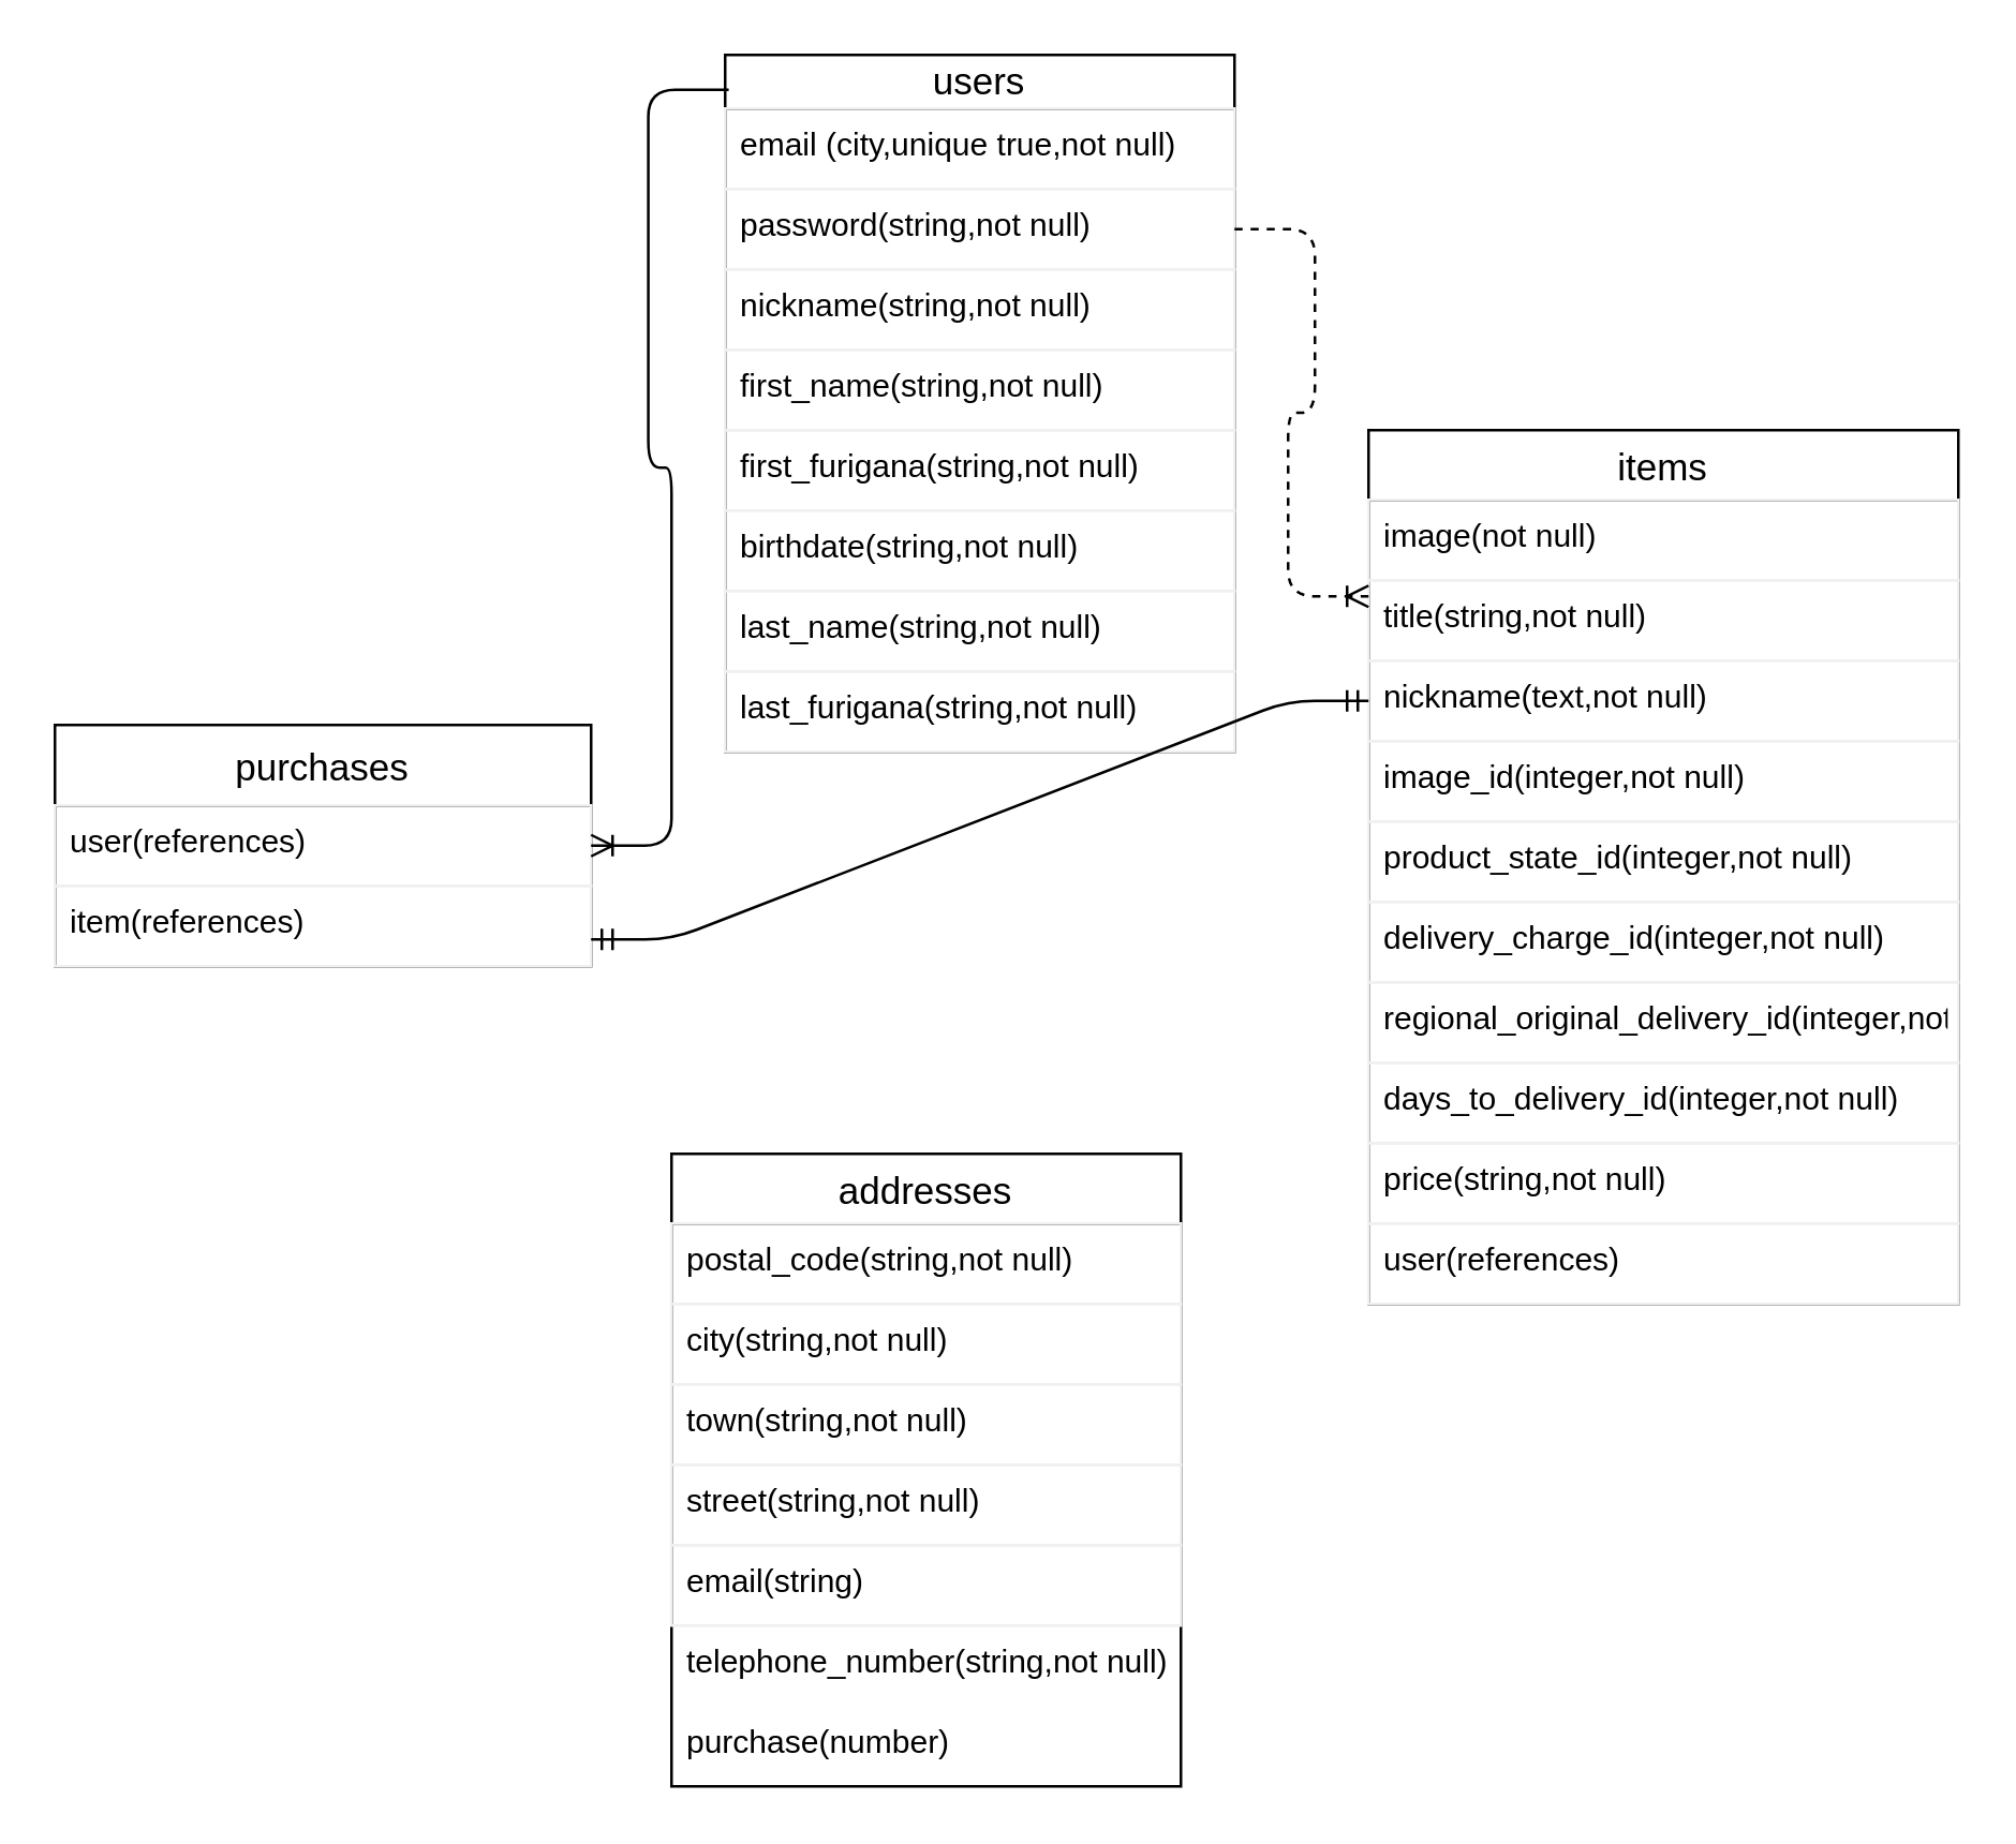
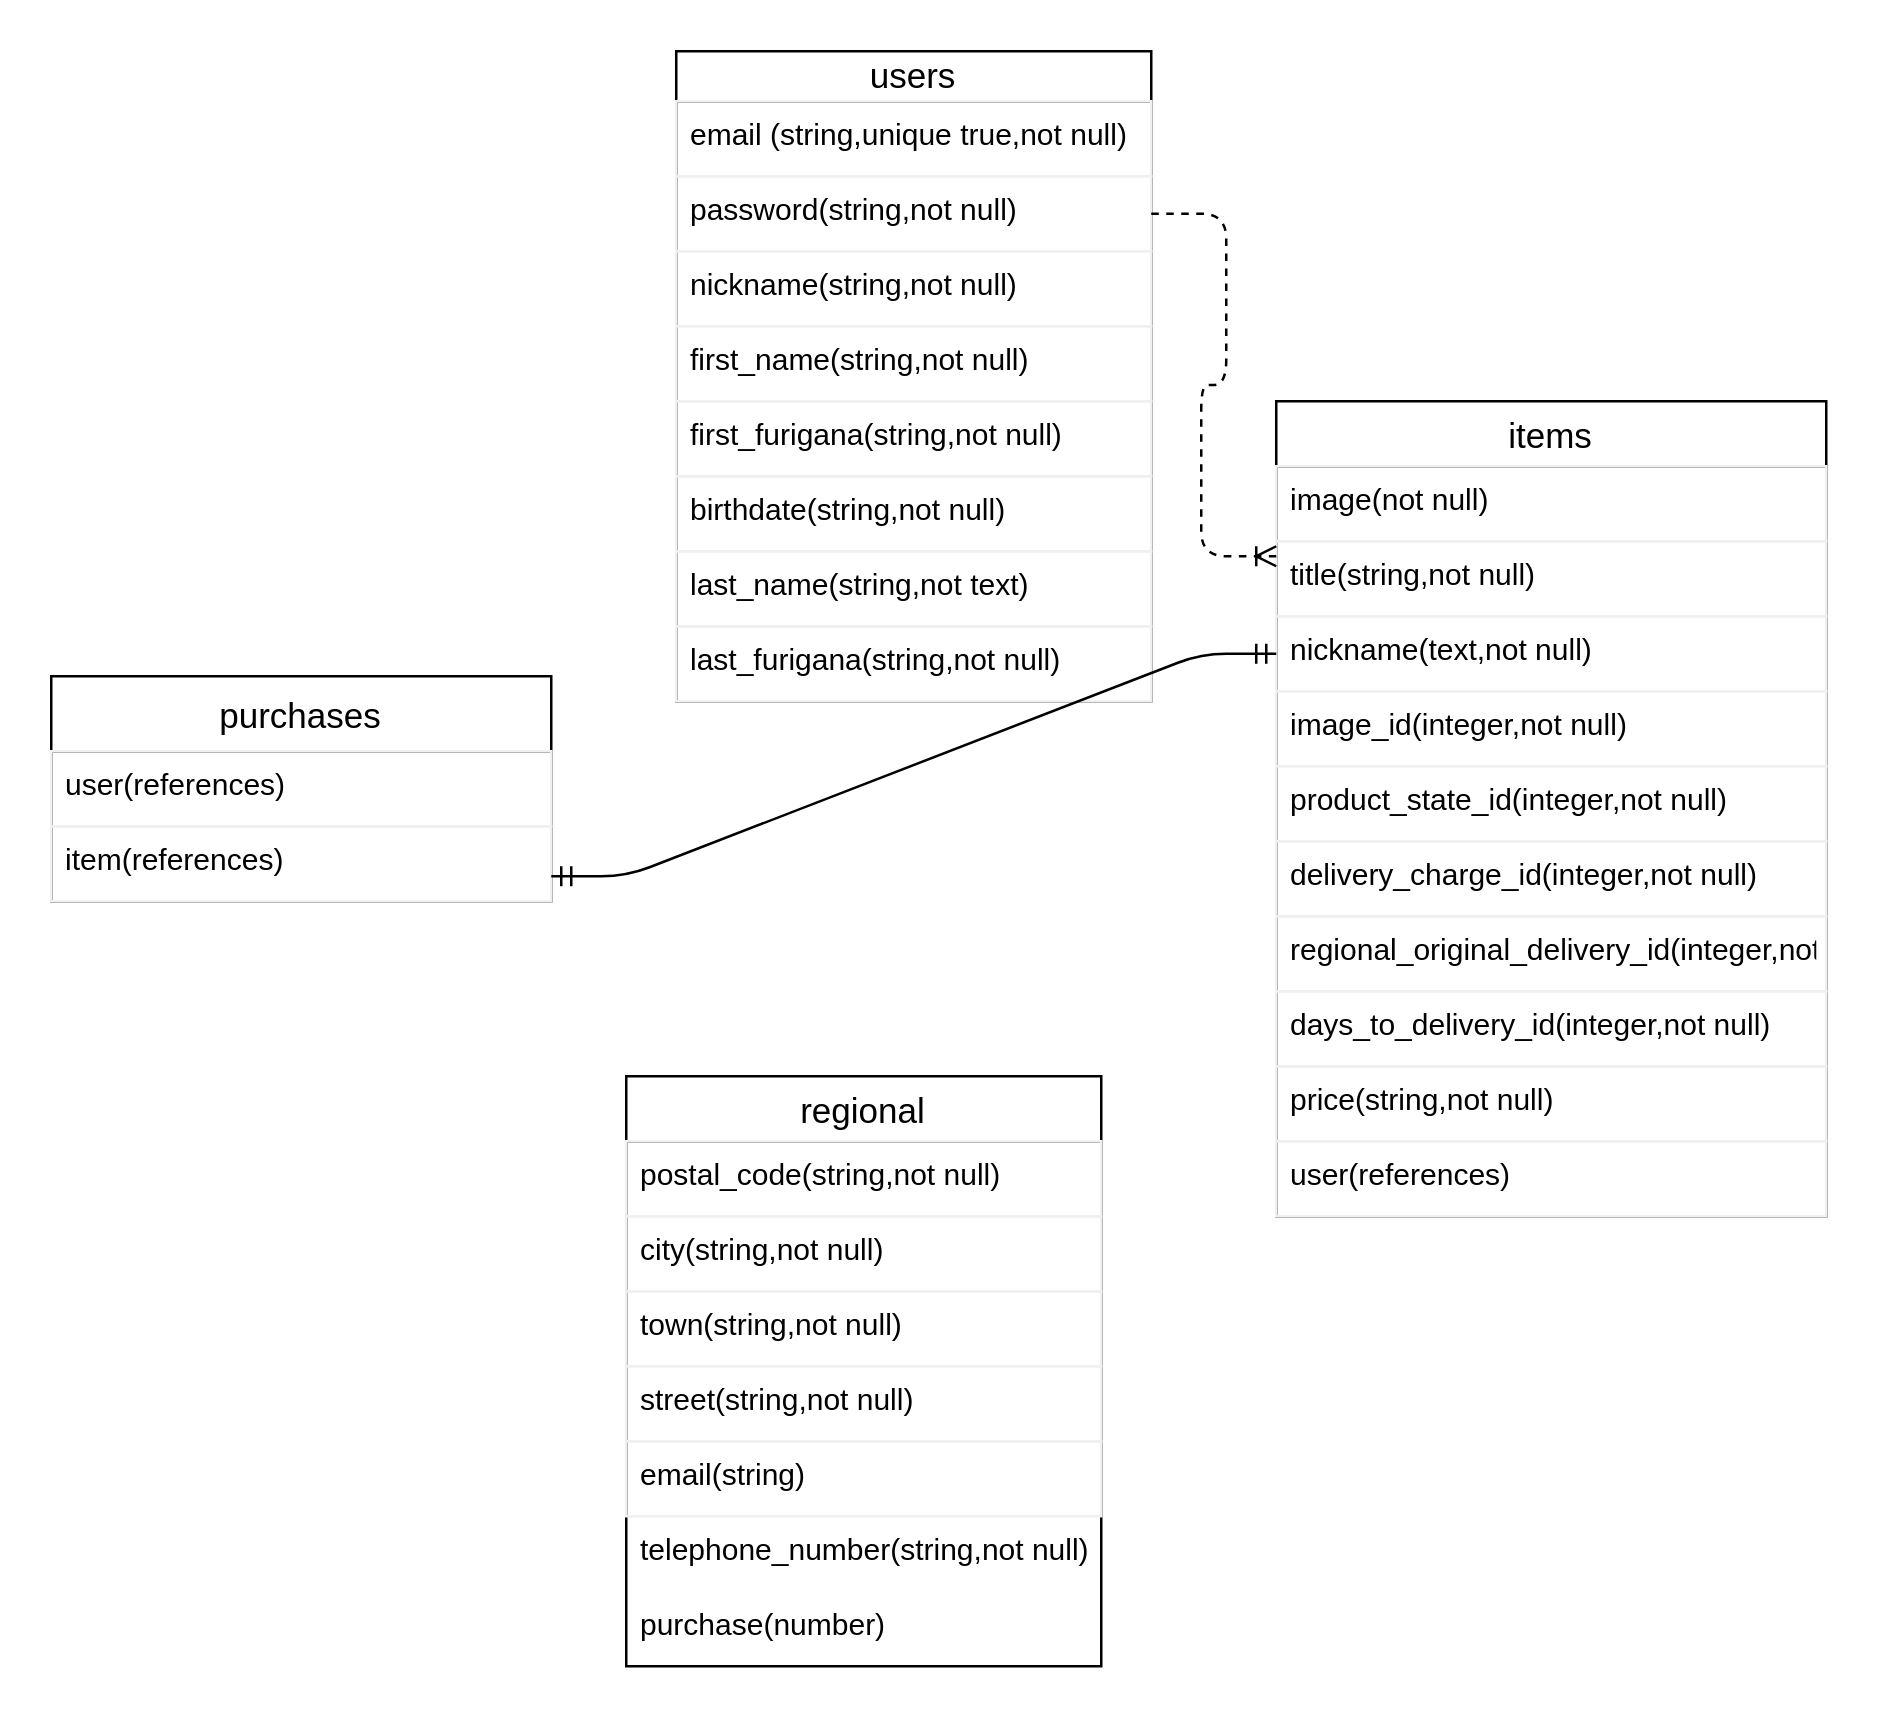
  <mxCell id="0" />
  <mxCell id="1" parent="0" />
  <mxCell id="2" value="users" style="swimlane;fontStyle=0;childLayout=stackLayout;horizontal=1;startSize=20;horizontalStack=0;resizeParent=1;resizeParentMax=0;resizeLast=0;collapsible=1;marginBottom=0;align=center;fontSize=14;verticalAlign=bottom;" parent="1" vertex="1"><mxGeometry x="270" y="20" width="190" height="260" as="geometry" /></mxCell>
- <mxCell id="3" value="email (city,unique true,not null)" style="text;fillColor=none;spacingLeft=4;spacingRight=4;overflow=hidden;rotatable=0;points=[[0,0.5],[1,0.5]];portConstraint=eastwest;fontSize=12;strokeColor=#f0f0f0;" parent="2" vertex="1"><mxGeometry y="20" width="190" height="30" as="geometry" /></mxCell>
+ <mxCell id="3" value="email (string,unique true,not null)" style="text;fillColor=none;spacingLeft=4;spacingRight=4;overflow=hidden;rotatable=0;points=[[0,0.5],[1,0.5]];portConstraint=eastwest;fontSize=12;strokeColor=#f0f0f0;" parent="2" vertex="1"><mxGeometry y="20" width="190" height="30" as="geometry" /></mxCell>
  <mxCell id="4" value="password(string,not null)" style="text;fillColor=none;spacingLeft=4;spacingRight=4;overflow=hidden;rotatable=0;points=[[0,0.5],[1,0.5]];portConstraint=eastwest;fontSize=12;strokeColor=#f0f0f0;" parent="2" vertex="1"><mxGeometry y="50" width="190" height="30" as="geometry" /></mxCell>
  <mxCell id="5" value="nickname(string,not null)" style="text;fillColor=none;spacingLeft=4;spacingRight=4;overflow=hidden;rotatable=0;points=[[0,0.5],[1,0.5]];portConstraint=eastwest;fontSize=12;strokeColor=#f0f0f0;" parent="2" vertex="1"><mxGeometry y="80" width="190" height="30" as="geometry" /></mxCell>
  <mxCell id="6" value="first_name(string,not null)" style="text;fillColor=none;spacingLeft=4;spacingRight=4;overflow=hidden;rotatable=0;points=[[0,0.5],[1,0.5]];portConstraint=eastwest;fontSize=12;strokeColor=#f0f0f0;" parent="2" vertex="1"><mxGeometry y="110" width="190" height="30" as="geometry" /></mxCell>
  <mxCell id="7" value="first_furigana(string,not null)" style="text;fillColor=none;spacingLeft=4;spacingRight=4;overflow=hidden;rotatable=0;points=[[0,0.5],[1,0.5]];portConstraint=eastwest;fontSize=12;strokeColor=#f0f0f0;" parent="2" vertex="1"><mxGeometry y="140" width="190" height="30" as="geometry" /></mxCell>
  <mxCell id="8" value="birthdate(string,not null)" style="text;fillColor=none;spacingLeft=4;spacingRight=4;overflow=hidden;rotatable=0;points=[[0,0.5],[1,0.5]];portConstraint=eastwest;fontSize=12;strokeColor=#f0f0f0;" parent="2" vertex="1"><mxGeometry y="170" width="190" height="30" as="geometry" /></mxCell>
- <mxCell id="9" value="last_name(string,not null)" style="text;fillColor=none;spacingLeft=4;spacingRight=4;overflow=hidden;rotatable=0;points=[[0,0.5],[1,0.5]];portConstraint=eastwest;fontSize=12;strokeColor=#f0f0f0;" vertex="1" parent="2"><mxGeometry y="200" width="190" height="30" as="geometry" /></mxCell>
+ <mxCell id="9" value="last_name(string,not text)" style="text;fillColor=none;spacingLeft=4;spacingRight=4;overflow=hidden;rotatable=0;points=[[0,0.5],[1,0.5]];portConstraint=eastwest;fontSize=12;strokeColor=#f0f0f0;" vertex="1" parent="2"><mxGeometry y="200" width="190" height="30" as="geometry" /></mxCell>
  <mxCell id="10" value="last_furigana(string,not null)" style="text;fillColor=none;spacingLeft=4;spacingRight=4;overflow=hidden;rotatable=0;points=[[0,0.5],[1,0.5]];portConstraint=eastwest;fontSize=12;strokeColor=#f0f0f0;" vertex="1" parent="2"><mxGeometry y="230" width="190" height="30" as="geometry" /></mxCell>
  <mxCell id="11" value="items" style="swimlane;fontStyle=0;childLayout=stackLayout;horizontal=1;startSize=26;horizontalStack=0;resizeParent=1;resizeParentMax=0;resizeLast=0;collapsible=1;marginBottom=0;align=center;fontSize=14;" parent="1" vertex="1"><mxGeometry x="510" y="160" width="220" height="326" as="geometry" /></mxCell>
  <mxCell id="12" value="image(not null)" style="text;fillColor=none;spacingLeft=4;spacingRight=4;overflow=hidden;rotatable=0;points=[[0,0.5],[1,0.5]];portConstraint=eastwest;fontSize=12;strokeColor=#f0f0f0;" parent="11" vertex="1"><mxGeometry y="26" width="220" height="30" as="geometry" /></mxCell>
  <mxCell id="13" value="title(string,not null)" style="text;fillColor=none;spacingLeft=4;spacingRight=4;overflow=hidden;rotatable=0;points=[[0,0.5],[1,0.5]];portConstraint=eastwest;fontSize=12;strokeColor=#f0f0f0;" parent="11" vertex="1"><mxGeometry y="56" width="220" height="30" as="geometry" /></mxCell>
  <mxCell id="14" value="nickname(text,not null)" style="text;fillColor=none;spacingLeft=4;spacingRight=4;overflow=hidden;rotatable=0;points=[[0,0.5],[1,0.5]];portConstraint=eastwest;fontSize=12;strokeColor=#f0f0f0;" parent="11" vertex="1"><mxGeometry y="86" width="220" height="30" as="geometry" /></mxCell>
  <mxCell id="15" value="image_id(integer,not null)" style="text;fillColor=none;spacingLeft=4;spacingRight=4;overflow=hidden;rotatable=0;points=[[0,0.5],[1,0.5]];portConstraint=eastwest;fontSize=12;strokeColor=#f0f0f0;" parent="11" vertex="1"><mxGeometry y="116" width="220" height="30" as="geometry" /></mxCell>
  <mxCell id="16" value="product_state_id(integer,not null)" style="text;fillColor=none;spacingLeft=4;spacingRight=4;overflow=hidden;rotatable=0;points=[[0,0.5],[1,0.5]];portConstraint=eastwest;fontSize=12;strokeColor=#f0f0f0;" parent="11" vertex="1"><mxGeometry y="146" width="220" height="30" as="geometry" /></mxCell>
  <mxCell id="17" value="delivery_charge_id(integer,not null)" style="text;fillColor=none;spacingLeft=4;spacingRight=4;overflow=hidden;rotatable=0;points=[[0,0.5],[1,0.5]];portConstraint=eastwest;fontSize=12;strokeColor=#f0f0f0;" parent="11" vertex="1"><mxGeometry y="176" width="220" height="30" as="geometry" /></mxCell>
  <mxCell id="18" value="regional_original_delivery_id(integer,not null)" style="text;fillColor=none;spacingLeft=4;spacingRight=4;overflow=hidden;rotatable=0;points=[[0,0.5],[1,0.5]];portConstraint=eastwest;fontSize=12;strokeColor=#f0f0f0;" parent="11" vertex="1"><mxGeometry y="206" width="220" height="30" as="geometry" /></mxCell>
  <mxCell id="19" value="days_to_delivery_id(integer,not null)" style="text;fillColor=none;spacingLeft=4;spacingRight=4;overflow=hidden;rotatable=0;points=[[0,0.5],[1,0.5]];portConstraint=eastwest;fontSize=12;strokeColor=#f0f0f0;" parent="11" vertex="1"><mxGeometry y="236" width="220" height="30" as="geometry" /></mxCell>
  <mxCell id="20" value="price(string,not null)" style="text;fillColor=none;spacingLeft=4;spacingRight=4;overflow=hidden;rotatable=0;points=[[0,0.5],[1,0.5]];portConstraint=eastwest;fontSize=12;strokeColor=#f0f0f0;" parent="11" vertex="1"><mxGeometry y="266" width="220" height="30" as="geometry" /></mxCell>
  <mxCell id="21" value="user(references)" style="text;fillColor=none;spacingLeft=4;spacingRight=4;overflow=hidden;rotatable=0;points=[[0,0.5],[1,0.5]];portConstraint=eastwest;fontSize=12;strokeColor=#f0f0f0;" parent="11" vertex="1"><mxGeometry y="296" width="220" height="30" as="geometry" /></mxCell>
  <mxCell id="22" value="purchases" style="swimlane;fontStyle=0;childLayout=stackLayout;horizontal=1;startSize=30;horizontalStack=0;resizeParent=1;resizeParentMax=0;resizeLast=0;collapsible=1;marginBottom=0;align=center;fontSize=14;" parent="1" vertex="1"><mxGeometry x="20" y="270" width="200" height="90" as="geometry" /></mxCell>
  <mxCell id="23" value="user(references)" style="text;fillColor=none;spacingLeft=4;spacingRight=4;overflow=hidden;rotatable=0;points=[[0,0.5],[1,0.5]];portConstraint=eastwest;fontSize=12;strokeColor=#f0f0f0;" parent="22" vertex="1"><mxGeometry y="30" width="200" height="30" as="geometry" /></mxCell>
  <mxCell id="24" value="item(references)" style="text;fillColor=none;spacingLeft=4;spacingRight=4;overflow=hidden;rotatable=0;points=[[0,0.5],[1,0.5]];portConstraint=eastwest;fontSize=12;strokeColor=#f0f0f0;" parent="22" vertex="1"><mxGeometry y="60" width="200" height="30" as="geometry" /></mxCell>
- <mxCell id="25" value="addresses" style="swimlane;fontStyle=0;childLayout=stackLayout;horizontal=1;startSize=26;horizontalStack=0;resizeParent=1;resizeParentMax=0;resizeLast=0;collapsible=1;marginBottom=0;align=center;fontSize=14;" parent="1" vertex="1"><mxGeometry x="250" y="430" width="190" height="236" as="geometry" /></mxCell>
+ <mxCell id="25" value="regional" style="swimlane;fontStyle=0;childLayout=stackLayout;horizontal=1;startSize=26;horizontalStack=0;resizeParent=1;resizeParentMax=0;resizeLast=0;collapsible=1;marginBottom=0;align=center;fontSize=14;" parent="1" vertex="1"><mxGeometry x="250" y="430" width="190" height="236" as="geometry" /></mxCell>
  <mxCell id="26" value="postal_code(string,not null)" style="text;fillColor=none;spacingLeft=4;spacingRight=4;overflow=hidden;rotatable=0;points=[[0,0.5],[1,0.5]];portConstraint=eastwest;fontSize=12;strokeColor=#f0f0f0;" parent="25" vertex="1"><mxGeometry y="26" width="190" height="30" as="geometry" /></mxCell>
  <mxCell id="27" value="city(string,not null)" style="text;fillColor=none;spacingLeft=4;spacingRight=4;overflow=hidden;rotatable=0;points=[[0,0.5],[1,0.5]];portConstraint=eastwest;fontSize=12;strokeColor=#f0f0f0;" parent="25" vertex="1"><mxGeometry y="56" width="190" height="30" as="geometry" /></mxCell>
  <mxCell id="28" value="town(string,not null)" style="text;fillColor=none;spacingLeft=4;spacingRight=4;overflow=hidden;rotatable=0;points=[[0,0.5],[1,0.5]];portConstraint=eastwest;fontSize=12;strokeColor=#f0f0f0;" parent="25" vertex="1"><mxGeometry y="86" width="190" height="30" as="geometry" /></mxCell>
  <mxCell id="29" value="street(string,not null)" style="text;fillColor=none;spacingLeft=4;spacingRight=4;overflow=hidden;rotatable=0;points=[[0,0.5],[1,0.5]];portConstraint=eastwest;fontSize=12;strokeColor=#f0f0f0;" parent="25" vertex="1"><mxGeometry y="116" width="190" height="30" as="geometry" /></mxCell>
  <mxCell id="30" value="email(string)" style="text;fillColor=none;spacingLeft=4;spacingRight=4;overflow=hidden;rotatable=0;points=[[0,0.5],[1,0.5]];portConstraint=eastwest;fontSize=12;strokeColor=#f0f0f0;" parent="25" vertex="1"><mxGeometry y="146" width="190" height="30" as="geometry" /></mxCell>
  <mxCell id="31" value="telephone_number(string,not null)" style="text;strokeColor=none;fillColor=none;spacingLeft=4;spacingRight=4;overflow=hidden;rotatable=0;points=[[0,0.5],[1,0.5]];portConstraint=eastwest;fontSize=12;" parent="25" vertex="1"><mxGeometry y="176" width="190" height="30" as="geometry" /></mxCell>
  <mxCell id="32" value="purchase(number)" style="text;strokeColor=none;fillColor=none;spacingLeft=4;spacingRight=4;overflow=hidden;rotatable=0;points=[[0,0.5],[1,0.5]];portConstraint=eastwest;fontSize=12;" vertex="1" parent="25"><mxGeometry y="206" width="190" height="30" as="geometry" /></mxCell>
  <mxCell id="33" value="" style="edgeStyle=entityRelationEdgeStyle;fontSize=12;html=1;endArrow=ERoneToMany;exitX=1;exitY=0.5;exitDx=0;exitDy=0;entryX=0;entryY=0.2;entryDx=0;entryDy=0;entryPerimeter=0;dashed=1;" parent="1" source="4" target="13" edge="1"><mxGeometry width="100" height="100" relative="1" as="geometry"><mxPoint x="250" y="250" as="sourcePoint" /><mxPoint x="350" y="150" as="targetPoint" /></mxGeometry></mxCell>
- <mxCell id="34" value="" style="edgeStyle=entityRelationEdgeStyle;fontSize=12;html=1;endArrow=ERoneToMany;exitX=0.007;exitY=0.05;exitDx=0;exitDy=0;exitPerimeter=0;" parent="1" source="2" target="22" edge="1"><mxGeometry width="100" height="100" relative="1" as="geometry"><mxPoint x="140" y="350" as="sourcePoint" /><mxPoint x="240" y="250" as="targetPoint" /></mxGeometry></mxCell>
  <mxCell id="35" value="" style="edgeStyle=entityRelationEdgeStyle;fontSize=12;html=1;endArrow=ERmandOne;startArrow=ERmandOne;entryX=0;entryY=0.5;entryDx=0;entryDy=0;" edge="1" parent="1" target="14"><mxGeometry width="100" height="100" relative="1" as="geometry"><mxPoint x="220" y="350" as="sourcePoint" /><mxPoint x="470" y="250" as="targetPoint" /></mxGeometry></mxCell>
